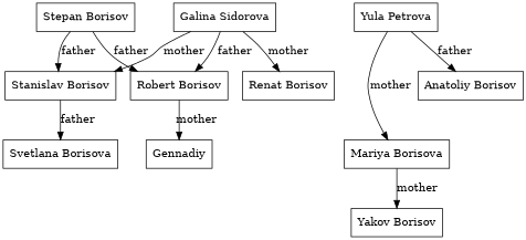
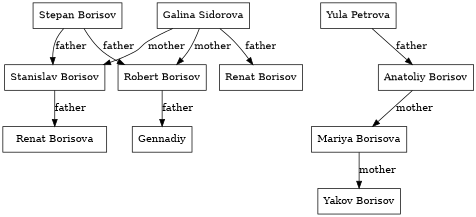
  digraph {
    rankdir=TB
    node [color=black shape=rectangle]
    "Galina Sidorova"
    "Robert Borisov"
    "Stanislav Borisov"
    "Renat Borisov"
    Gennadiy
-   "Svetlana Borisova"
+   "Svetlana Borisova" [label="Renat Borisova"]
    "Yula Petrova"
    "Mariya Borisova"
    "Anatoliy Borisov"
    "Yakov Borisov"
    "Stepan Borisov"
-   "Galina Sidorova" -> "Robert Borisov" [label=father]
+   "Galina Sidorova" -> "Robert Borisov" [label=mother]
    "Galina Sidorova" -> "Stanislav Borisov" [label=mother]
-   "Galina Sidorova" -> "Renat Borisov" [label=mother]
-   "Robert Borisov" -> Gennadiy [label=mother]
+   "Galina Sidorova" -> "Renat Borisov" [label=father]
+   "Robert Borisov" -> Gennadiy [label=father]
    "Stanislav Borisov" -> "Svetlana Borisova" [label=father]
-   "Yula Petrova" -> "Mariya Borisova" [label=mother]
+   "Anatoliy Borisov" -> "Mariya Borisova" [label=mother]
    "Yula Petrova" -> "Anatoliy Borisov" [label=father]
    "Mariya Borisova" -> "Yakov Borisov" [label=mother]
    "Stepan Borisov" -> "Robert Borisov" [label=father]
    "Stepan Borisov" -> "Stanislav Borisov" [label=father]
  }
